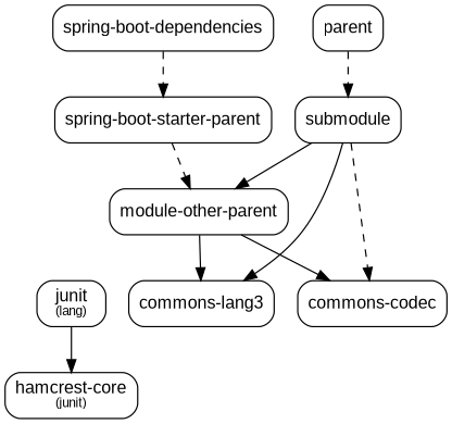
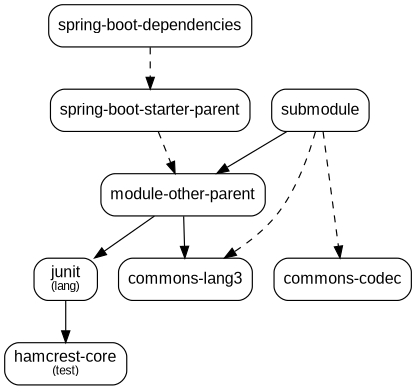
  digraph {
    node [fontname=Arial fontsize=14 shape=box style=rounded]
    edge [fontname=Arial fontsize=10]
    n1 [label=<spring-boot-starter-parent>]
    n2 [label=<module-other-parent>]
    n3 [label=<commons-codec>]
    n4 [label=<commons-lang3>]
    n5 [label=<spring-boot-dependencies>]
-   n6 [label=parent]
    n7 [label=<submodule>]
    n8 [label=<junit<font point-size="10"><br/>(lang)</font>>]
-   n9 [label=<hamcrest-core<font point-size="10"><br/>(junit)</font>>]
+   n9 [label=<hamcrest-core<font point-size="10"><br/>(test)</font>>]
    n1 -> n2 [style=dashed]
-   n2 -> n3
+   n2 -> n8
    n2 -> n4
    n5 -> n1 [style=dashed]
-   n6 -> n7 [style=dashed]
    n7 -> n2
    n7 -> n3 [style=dashed]
-   n7 -> n4
+   n7 -> n4 [style=dashed]
    n8 -> n9
  }
